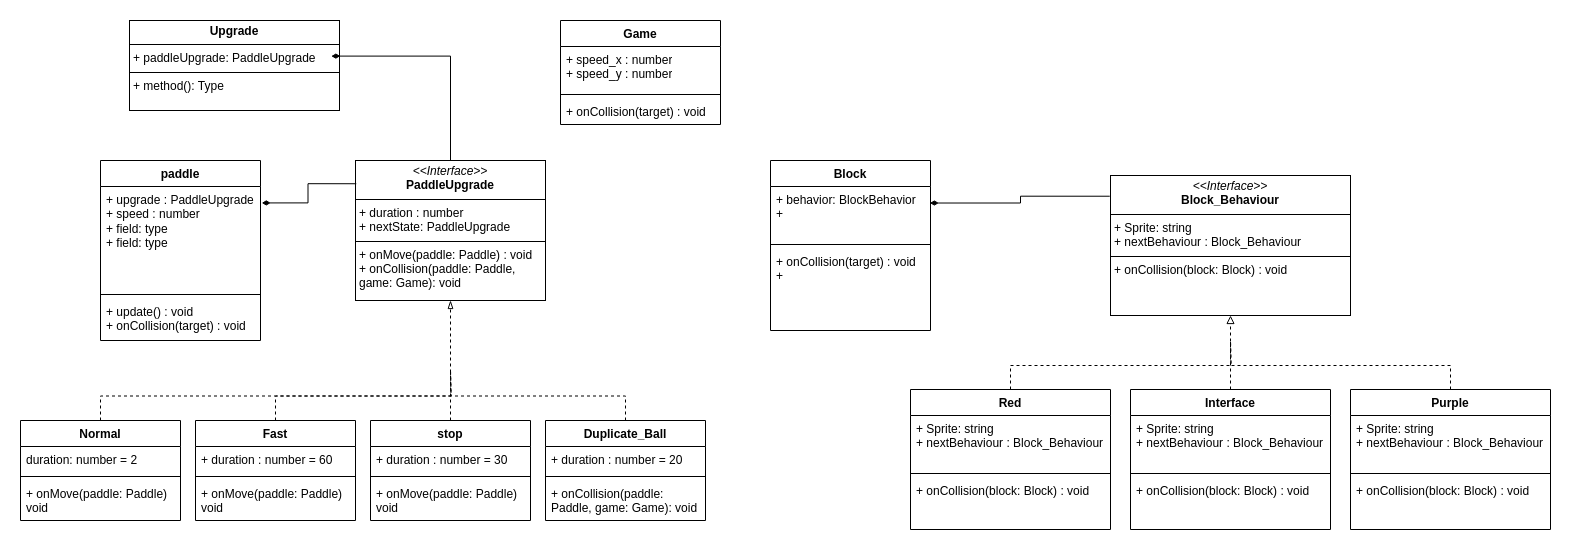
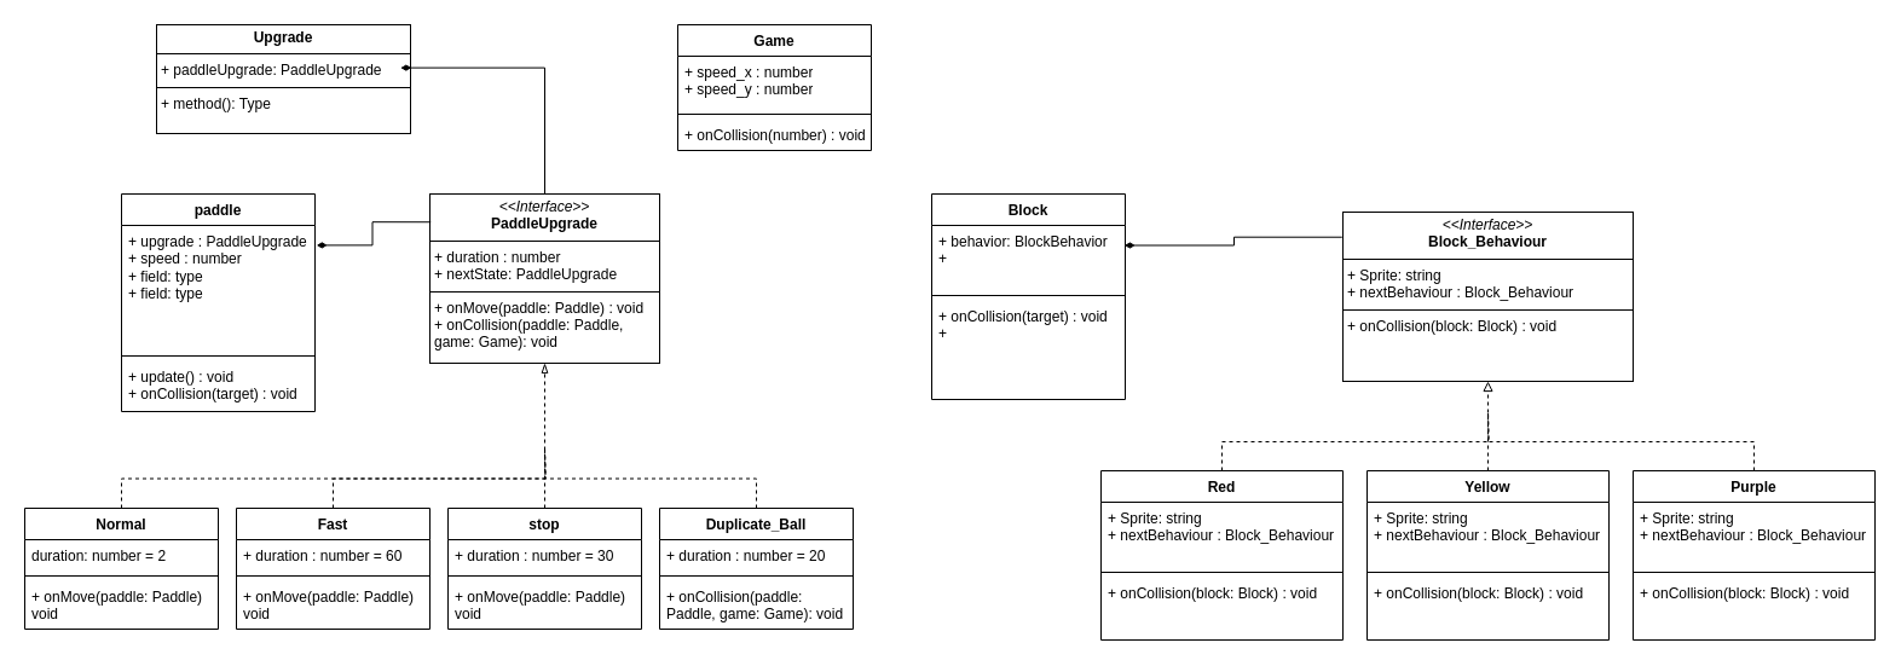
  <mxCell id="0" />
  <mxCell id="1" parent="0" />
  <mxCell id="2" style="edgeStyle=orthogonalEdgeStyle;rounded=0;orthogonalLoop=1;jettySize=auto;html=1;exitX=0.5;exitY=0;exitDx=0;exitDy=0;endArrow=none;startFill=0;dashed=1;" edge="1" parent="1" source="3"><mxGeometry relative="1" as="geometry"><mxPoint x="450" y="370" as="targetPoint" /></mxGeometry></mxCell>
  <mxCell id="3" value="Fast" style="swimlane;fontStyle=1;align=center;verticalAlign=top;childLayout=stackLayout;horizontal=1;startSize=26;horizontalStack=0;resizeParent=1;resizeParentMax=0;resizeLast=0;collapsible=1;marginBottom=0;whiteSpace=wrap;html=1;" vertex="1" parent="1"><mxGeometry x="195" y="420" width="160" height="100" as="geometry" /></mxCell>
  <mxCell id="4" value="+ duration : number = 60" style="text;strokeColor=none;fillColor=none;align=left;verticalAlign=top;spacingLeft=4;spacingRight=4;overflow=hidden;rotatable=0;points=[[0,0.5],[1,0.5]];portConstraint=eastwest;whiteSpace=wrap;html=1;" vertex="1" parent="3"><mxGeometry y="26" width="160" height="26" as="geometry" /></mxCell>
  <mxCell id="5" value="" style="line;strokeWidth=1;fillColor=none;align=left;verticalAlign=middle;spacingTop=-1;spacingLeft=3;spacingRight=3;rotatable=0;labelPosition=right;points=[];portConstraint=eastwest;strokeColor=inherit;" vertex="1" parent="3"><mxGeometry y="52" width="160" height="8" as="geometry" /></mxCell>
  <mxCell id="6" value="+ onMove(paddle: Paddle) void" style="text;strokeColor=none;fillColor=none;align=left;verticalAlign=top;spacingLeft=4;spacingRight=4;overflow=hidden;rotatable=0;points=[[0,0.5],[1,0.5]];portConstraint=eastwest;whiteSpace=wrap;html=1;" vertex="1" parent="3"><mxGeometry y="60" width="160" height="40" as="geometry" /></mxCell>
  <mxCell id="7" style="edgeStyle=orthogonalEdgeStyle;rounded=0;orthogonalLoop=1;jettySize=auto;html=1;exitX=0.5;exitY=0;exitDx=0;exitDy=0;endArrow=none;startFill=0;dashed=1;" edge="1" parent="1" source="8"><mxGeometry relative="1" as="geometry"><mxPoint x="450" y="370" as="targetPoint" /></mxGeometry></mxCell>
  <mxCell id="8" value="Duplicate_Ball" style="swimlane;fontStyle=1;align=center;verticalAlign=top;childLayout=stackLayout;horizontal=1;startSize=26;horizontalStack=0;resizeParent=1;resizeParentMax=0;resizeLast=0;collapsible=1;marginBottom=0;whiteSpace=wrap;html=1;" vertex="1" parent="1"><mxGeometry x="545" y="420" width="160" height="100" as="geometry" /></mxCell>
  <mxCell id="9" value="+ duration : number = 20" style="text;strokeColor=none;fillColor=none;align=left;verticalAlign=top;spacingLeft=4;spacingRight=4;overflow=hidden;rotatable=0;points=[[0,0.5],[1,0.5]];portConstraint=eastwest;whiteSpace=wrap;html=1;" vertex="1" parent="8"><mxGeometry y="26" width="160" height="26" as="geometry" /></mxCell>
  <mxCell id="10" value="" style="line;strokeWidth=1;fillColor=none;align=left;verticalAlign=middle;spacingTop=-1;spacingLeft=3;spacingRight=3;rotatable=0;labelPosition=right;points=[];portConstraint=eastwest;strokeColor=inherit;" vertex="1" parent="8"><mxGeometry y="52" width="160" height="8" as="geometry" /></mxCell>
  <mxCell id="11" value="+ onCollision(paddle: Paddle, game: Game): void" style="text;strokeColor=none;fillColor=none;align=left;verticalAlign=top;spacingLeft=4;spacingRight=4;overflow=hidden;rotatable=0;points=[[0,0.5],[1,0.5]];portConstraint=eastwest;whiteSpace=wrap;html=1;" vertex="1" parent="8"><mxGeometry y="60" width="160" height="40" as="geometry" /></mxCell>
  <mxCell id="12" value="paddle" style="swimlane;fontStyle=1;align=center;verticalAlign=top;childLayout=stackLayout;horizontal=1;startSize=26;horizontalStack=0;resizeParent=1;resizeParentMax=0;resizeLast=0;collapsible=1;marginBottom=0;whiteSpace=wrap;html=1;" vertex="1" parent="1"><mxGeometry x="100" y="160" width="160" height="180" as="geometry" /></mxCell>
  <mxCell id="13" value="+ upgrade : PaddleUpgrade&lt;div&gt;+ speed : number&lt;/div&gt;&lt;div&gt;+ field: type&lt;/div&gt;&lt;div&gt;+ field: type&lt;/div&gt;" style="text;strokeColor=none;fillColor=none;align=left;verticalAlign=top;spacingLeft=4;spacingRight=4;overflow=hidden;rotatable=0;points=[[0,0.5],[1,0.5]];portConstraint=eastwest;whiteSpace=wrap;html=1;" vertex="1" parent="12"><mxGeometry y="26" width="160" height="104" as="geometry" /></mxCell>
  <mxCell id="14" value="" style="line;strokeWidth=1;fillColor=none;align=left;verticalAlign=middle;spacingTop=-1;spacingLeft=3;spacingRight=3;rotatable=0;labelPosition=right;points=[];portConstraint=eastwest;strokeColor=inherit;" vertex="1" parent="12"><mxGeometry y="130" width="160" height="8" as="geometry" /></mxCell>
  <mxCell id="15" value="+ update() : void&lt;div&gt;+ onCollision(target) : void&lt;/div&gt;" style="text;strokeColor=none;fillColor=none;align=left;verticalAlign=top;spacingLeft=4;spacingRight=4;overflow=hidden;rotatable=0;points=[[0,0.5],[1,0.5]];portConstraint=eastwest;whiteSpace=wrap;html=1;" vertex="1" parent="12"><mxGeometry y="138" width="160" height="42" as="geometry" /></mxCell>
  <mxCell id="16" value="&lt;p style=&quot;margin:0px;margin-top:4px;text-align:center;&quot;&gt;&lt;i&gt;&amp;lt;&amp;lt;Interface&amp;gt;&amp;gt;&lt;/i&gt;&lt;br&gt;&lt;b&gt;PaddleUpgrade&lt;/b&gt;&lt;/p&gt;&lt;hr size=&quot;1&quot; style=&quot;border-style:solid;&quot;&gt;&lt;p style=&quot;margin:0px;margin-left:4px;&quot;&gt;+ duration : number&lt;/p&gt;&lt;p style=&quot;margin:0px;margin-left:4px;&quot;&gt;+ nextState: PaddleUpgrade&lt;/p&gt;&lt;hr size=&quot;1&quot; style=&quot;border-style:solid;&quot;&gt;&lt;p style=&quot;margin:0px;margin-left:4px;&quot;&gt;+ onMove(paddle: Paddle) : void&amp;nbsp;&lt;br&gt;+ onCollision(paddle: Paddle, game: Game): void&lt;/p&gt;" style="verticalAlign=top;align=left;overflow=fill;html=1;whiteSpace=wrap;" vertex="1" parent="1"><mxGeometry x="355" y="160" width="190" height="140" as="geometry" /></mxCell>
  <mxCell id="17" style="edgeStyle=orthogonalEdgeStyle;rounded=0;orthogonalLoop=1;jettySize=auto;html=1;exitX=0.5;exitY=0;exitDx=0;exitDy=0;entryX=0.5;entryY=1;entryDx=0;entryDy=0;dashed=1;endArrow=blockThin;endFill=0;" edge="1" parent="1" source="18" target="16"><mxGeometry relative="1" as="geometry" /></mxCell>
  <mxCell id="18" value="stop" style="swimlane;fontStyle=1;align=center;verticalAlign=top;childLayout=stackLayout;horizontal=1;startSize=26;horizontalStack=0;resizeParent=1;resizeParentMax=0;resizeLast=0;collapsible=1;marginBottom=0;whiteSpace=wrap;html=1;" vertex="1" parent="1"><mxGeometry x="370" y="420" width="160" height="100" as="geometry" /></mxCell>
  <mxCell id="19" value="+ duration : number = 30" style="text;strokeColor=none;fillColor=none;align=left;verticalAlign=top;spacingLeft=4;spacingRight=4;overflow=hidden;rotatable=0;points=[[0,0.5],[1,0.5]];portConstraint=eastwest;whiteSpace=wrap;html=1;" vertex="1" parent="18"><mxGeometry y="26" width="160" height="26" as="geometry" /></mxCell>
  <mxCell id="20" value="" style="line;strokeWidth=1;fillColor=none;align=left;verticalAlign=middle;spacingTop=-1;spacingLeft=3;spacingRight=3;rotatable=0;labelPosition=right;points=[];portConstraint=eastwest;strokeColor=inherit;" vertex="1" parent="18"><mxGeometry y="52" width="160" height="8" as="geometry" /></mxCell>
  <mxCell id="21" value="+ onMove(paddle: Paddle) void" style="text;strokeColor=none;fillColor=none;align=left;verticalAlign=top;spacingLeft=4;spacingRight=4;overflow=hidden;rotatable=0;points=[[0,0.5],[1,0.5]];portConstraint=eastwest;whiteSpace=wrap;html=1;" vertex="1" parent="18"><mxGeometry y="60" width="160" height="40" as="geometry" /></mxCell>
  <mxCell id="22" style="edgeStyle=orthogonalEdgeStyle;rounded=0;orthogonalLoop=1;jettySize=auto;html=1;exitX=1.008;exitY=0.158;exitDx=0;exitDy=0;entryX=0.004;entryY=0.166;entryDx=0;entryDy=0;entryPerimeter=0;exitPerimeter=0;startArrow=diamondThin;startFill=1;endArrow=none;" edge="1" parent="1" source="13" target="16"><mxGeometry relative="1" as="geometry" /></mxCell>
  <mxCell id="23" style="edgeStyle=orthogonalEdgeStyle;rounded=0;orthogonalLoop=1;jettySize=auto;html=1;exitX=0.5;exitY=0;exitDx=0;exitDy=0;endArrow=none;startFill=0;dashed=1;" edge="1" parent="1" source="24"><mxGeometry relative="1" as="geometry"><mxPoint x="450" y="370" as="targetPoint" /></mxGeometry></mxCell>
  <mxCell id="24" value="Normal" style="swimlane;fontStyle=1;align=center;verticalAlign=top;childLayout=stackLayout;horizontal=1;startSize=26;horizontalStack=0;resizeParent=1;resizeParentMax=0;resizeLast=0;collapsible=1;marginBottom=0;whiteSpace=wrap;html=1;" vertex="1" parent="1"><mxGeometry x="20" y="420" width="160" height="100" as="geometry" /></mxCell>
  <mxCell id="25" value="duration: number = 2" style="text;strokeColor=none;fillColor=none;align=left;verticalAlign=top;spacingLeft=4;spacingRight=4;overflow=hidden;rotatable=0;points=[[0,0.5],[1,0.5]];portConstraint=eastwest;whiteSpace=wrap;html=1;" vertex="1" parent="24"><mxGeometry y="26" width="160" height="26" as="geometry" /></mxCell>
  <mxCell id="26" value="" style="line;strokeWidth=1;fillColor=none;align=left;verticalAlign=middle;spacingTop=-1;spacingLeft=3;spacingRight=3;rotatable=0;labelPosition=right;points=[];portConstraint=eastwest;strokeColor=inherit;" vertex="1" parent="24"><mxGeometry y="52" width="160" height="8" as="geometry" /></mxCell>
  <mxCell id="27" value="+ onMove(paddle: Paddle) void" style="text;strokeColor=none;fillColor=none;align=left;verticalAlign=top;spacingLeft=4;spacingRight=4;overflow=hidden;rotatable=0;points=[[0,0.5],[1,0.5]];portConstraint=eastwest;whiteSpace=wrap;html=1;" vertex="1" parent="24"><mxGeometry y="60" width="160" height="40" as="geometry" /></mxCell>
  <mxCell id="28" style="edgeStyle=orthogonalEdgeStyle;rounded=0;orthogonalLoop=1;jettySize=auto;html=1;exitX=0.5;exitY=0;exitDx=0;exitDy=0;endArrow=none;startFill=0;dashed=1;" edge="1" parent="1" source="29"><mxGeometry relative="1" as="geometry"><mxPoint x="1230" y="340" as="targetPoint" /></mxGeometry></mxCell>
  <mxCell id="29" value="Red" style="swimlane;fontStyle=1;align=center;verticalAlign=top;childLayout=stackLayout;horizontal=1;startSize=26;horizontalStack=0;resizeParent=1;resizeParentMax=0;resizeLast=0;collapsible=1;marginBottom=0;whiteSpace=wrap;html=1;" vertex="1" parent="1"><mxGeometry x="910" y="389" width="200" height="140" as="geometry" /></mxCell>
  <mxCell id="30" value="+ Sprite: string&lt;br&gt;+ nextBehaviour : Block_Behaviour" style="text;strokeColor=none;fillColor=none;align=left;verticalAlign=top;spacingLeft=4;spacingRight=4;overflow=hidden;rotatable=0;points=[[0,0.5],[1,0.5]];portConstraint=eastwest;whiteSpace=wrap;html=1;" vertex="1" parent="29"><mxGeometry y="26" width="200" height="54" as="geometry" /></mxCell>
  <mxCell id="31" value="" style="line;strokeWidth=1;fillColor=none;align=left;verticalAlign=middle;spacingTop=-1;spacingLeft=3;spacingRight=3;rotatable=0;labelPosition=right;points=[];portConstraint=eastwest;strokeColor=inherit;" vertex="1" parent="29"><mxGeometry y="80" width="200" height="8" as="geometry" /></mxCell>
  <mxCell id="32" value="+ onCollision(block: Block) : void" style="text;strokeColor=none;fillColor=none;align=left;verticalAlign=top;spacingLeft=4;spacingRight=4;overflow=hidden;rotatable=0;points=[[0,0.5],[1,0.5]];portConstraint=eastwest;whiteSpace=wrap;html=1;" vertex="1" parent="29"><mxGeometry y="88" width="200" height="52" as="geometry" /></mxCell>
  <mxCell id="33" value="Block" style="swimlane;fontStyle=1;align=center;verticalAlign=top;childLayout=stackLayout;horizontal=1;startSize=26;horizontalStack=0;resizeParent=1;resizeParentMax=0;resizeLast=0;collapsible=1;marginBottom=0;whiteSpace=wrap;html=1;" vertex="1" parent="1"><mxGeometry x="770" y="160" width="160" height="170" as="geometry" /></mxCell>
  <mxCell id="34" value="+ behavior: BlockBehavior&lt;div&gt;+&lt;br&gt;&lt;div&gt;&lt;br&gt;&lt;/div&gt;&lt;/div&gt;" style="text;strokeColor=none;fillColor=none;align=left;verticalAlign=top;spacingLeft=4;spacingRight=4;overflow=hidden;rotatable=0;points=[[0,0.5],[1,0.5]];portConstraint=eastwest;whiteSpace=wrap;html=1;" vertex="1" parent="33"><mxGeometry y="26" width="160" height="54" as="geometry" /></mxCell>
  <mxCell id="35" value="" style="line;strokeWidth=1;fillColor=none;align=left;verticalAlign=middle;spacingTop=-1;spacingLeft=3;spacingRight=3;rotatable=0;labelPosition=right;points=[];portConstraint=eastwest;strokeColor=inherit;" vertex="1" parent="33"><mxGeometry y="80" width="160" height="8" as="geometry" /></mxCell>
  <mxCell id="36" value="+ onCollision(target) : void&lt;div&gt;+&lt;/div&gt;" style="text;strokeColor=none;fillColor=none;align=left;verticalAlign=top;spacingLeft=4;spacingRight=4;overflow=hidden;rotatable=0;points=[[0,0.5],[1,0.5]];portConstraint=eastwest;whiteSpace=wrap;html=1;" vertex="1" parent="33"><mxGeometry y="88" width="160" height="82" as="geometry" /></mxCell>
  <mxCell id="37" value="&lt;p style=&quot;margin:0px;margin-top:4px;text-align:center;&quot;&gt;&lt;i&gt;&amp;lt;&amp;lt;Interface&amp;gt;&amp;gt;&lt;/i&gt;&lt;br&gt;&lt;b&gt;Block_Behaviour&lt;/b&gt;&lt;/p&gt;&lt;hr size=&quot;1&quot; style=&quot;border-style:solid;&quot;&gt;&lt;p style=&quot;margin:0px;margin-left:4px;&quot;&gt;+ Sprite: string&lt;br&gt;+ nextBehaviour : Block_Behaviour&lt;/p&gt;&lt;hr size=&quot;1&quot; style=&quot;border-style:solid;&quot;&gt;&lt;p style=&quot;margin:0px;margin-left:4px;&quot;&gt;+ onCollision(block: Block) : void&lt;br&gt;&lt;/p&gt;" style="verticalAlign=top;align=left;overflow=fill;html=1;whiteSpace=wrap;" vertex="1" parent="1"><mxGeometry x="1110" y="175" width="240" height="140" as="geometry" /></mxCell>
  <mxCell id="38" style="edgeStyle=orthogonalEdgeStyle;rounded=0;orthogonalLoop=1;jettySize=auto;html=1;entryX=0.996;entryY=0.306;entryDx=0;entryDy=0;entryPerimeter=0;endArrow=diamondThin;endFill=1;exitX=-0.003;exitY=0.148;exitDx=0;exitDy=0;exitPerimeter=0;" edge="1" parent="1" source="37" target="34"><mxGeometry relative="1" as="geometry" /></mxCell>
  <mxCell id="39" style="edgeStyle=orthogonalEdgeStyle;rounded=0;orthogonalLoop=1;jettySize=auto;html=1;exitX=0.5;exitY=0;exitDx=0;exitDy=0;dashed=1;endArrow=none;startFill=0;" edge="1" parent="1" source="40"><mxGeometry relative="1" as="geometry"><mxPoint x="1230" y="340" as="targetPoint" /></mxGeometry></mxCell>
  <mxCell id="40" value="Purple" style="swimlane;fontStyle=1;align=center;verticalAlign=top;childLayout=stackLayout;horizontal=1;startSize=26;horizontalStack=0;resizeParent=1;resizeParentMax=0;resizeLast=0;collapsible=1;marginBottom=0;whiteSpace=wrap;html=1;" vertex="1" parent="1"><mxGeometry x="1350" y="389" width="200" height="140" as="geometry" /></mxCell>
  <mxCell id="41" value="+ Sprite: string&lt;br&gt;+ nextBehaviour : Block_Behaviour" style="text;strokeColor=none;fillColor=none;align=left;verticalAlign=top;spacingLeft=4;spacingRight=4;overflow=hidden;rotatable=0;points=[[0,0.5],[1,0.5]];portConstraint=eastwest;whiteSpace=wrap;html=1;" vertex="1" parent="40"><mxGeometry y="26" width="200" height="54" as="geometry" /></mxCell>
  <mxCell id="42" value="" style="line;strokeWidth=1;fillColor=none;align=left;verticalAlign=middle;spacingTop=-1;spacingLeft=3;spacingRight=3;rotatable=0;labelPosition=right;points=[];portConstraint=eastwest;strokeColor=inherit;" vertex="1" parent="40"><mxGeometry y="80" width="200" height="8" as="geometry" /></mxCell>
  <mxCell id="43" value="+ onCollision(block: Block) : void" style="text;strokeColor=none;fillColor=none;align=left;verticalAlign=top;spacingLeft=4;spacingRight=4;overflow=hidden;rotatable=0;points=[[0,0.5],[1,0.5]];portConstraint=eastwest;whiteSpace=wrap;html=1;" vertex="1" parent="40"><mxGeometry y="88" width="200" height="52" as="geometry" /></mxCell>
  <mxCell id="44" style="edgeStyle=orthogonalEdgeStyle;rounded=0;orthogonalLoop=1;jettySize=auto;html=1;exitX=0.5;exitY=0;exitDx=0;exitDy=0;dashed=1;endArrow=block;endFill=0;" edge="1" parent="1" source="45" target="37"><mxGeometry relative="1" as="geometry" /></mxCell>
- <mxCell id="45" value="Interface" style="swimlane;fontStyle=1;align=center;verticalAlign=top;childLayout=stackLayout;horizontal=1;startSize=26;horizontalStack=0;resizeParent=1;resizeParentMax=0;resizeLast=0;collapsible=1;marginBottom=0;whiteSpace=wrap;html=1;" vertex="1" parent="1"><mxGeometry x="1130" y="389" width="200" height="140" as="geometry" /></mxCell>
+ <mxCell id="45" value="Yellow" style="swimlane;fontStyle=1;align=center;verticalAlign=top;childLayout=stackLayout;horizontal=1;startSize=26;horizontalStack=0;resizeParent=1;resizeParentMax=0;resizeLast=0;collapsible=1;marginBottom=0;whiteSpace=wrap;html=1;" vertex="1" parent="1"><mxGeometry x="1130" y="389" width="200" height="140" as="geometry" /></mxCell>
  <mxCell id="46" value="+ Sprite: string&lt;br&gt;+ nextBehaviour : Block_Behaviour" style="text;strokeColor=none;fillColor=none;align=left;verticalAlign=top;spacingLeft=4;spacingRight=4;overflow=hidden;rotatable=0;points=[[0,0.5],[1,0.5]];portConstraint=eastwest;whiteSpace=wrap;html=1;" vertex="1" parent="45"><mxGeometry y="26" width="200" height="54" as="geometry" /></mxCell>
  <mxCell id="47" value="" style="line;strokeWidth=1;fillColor=none;align=left;verticalAlign=middle;spacingTop=-1;spacingLeft=3;spacingRight=3;rotatable=0;labelPosition=right;points=[];portConstraint=eastwest;strokeColor=inherit;" vertex="1" parent="45"><mxGeometry y="80" width="200" height="8" as="geometry" /></mxCell>
  <mxCell id="48" value="+ onCollision(block: Block) : void" style="text;strokeColor=none;fillColor=none;align=left;verticalAlign=top;spacingLeft=4;spacingRight=4;overflow=hidden;rotatable=0;points=[[0,0.5],[1,0.5]];portConstraint=eastwest;whiteSpace=wrap;html=1;" vertex="1" parent="45"><mxGeometry y="88" width="200" height="52" as="geometry" /></mxCell>
  <mxCell id="49" value="&lt;p style=&quot;margin:0px;margin-top:4px;text-align:center;&quot;&gt;&lt;b&gt;Upgrade&lt;/b&gt;&lt;/p&gt;&lt;hr size=&quot;1&quot; style=&quot;border-style:solid;&quot;&gt;&lt;p style=&quot;margin:0px;margin-left:4px;&quot;&gt;+ paddleUpgrade: PaddleUpgrade&lt;/p&gt;&lt;hr size=&quot;1&quot; style=&quot;border-style:solid;&quot;&gt;&lt;p style=&quot;margin:0px;margin-left:4px;&quot;&gt;+ method(): Type&lt;/p&gt;" style="verticalAlign=top;align=left;overflow=fill;html=1;whiteSpace=wrap;" vertex="1" parent="1"><mxGeometry x="129" y="20" width="210" height="90" as="geometry" /></mxCell>
  <mxCell id="50" style="edgeStyle=orthogonalEdgeStyle;rounded=0;orthogonalLoop=1;jettySize=auto;html=1;exitX=0.5;exitY=0;exitDx=0;exitDy=0;entryX=1.004;entryY=0.395;entryDx=0;entryDy=0;entryPerimeter=0;endArrow=diamondThin;endFill=1;" edge="1" parent="1" source="16" target="49"><mxGeometry relative="1" as="geometry" /></mxCell>
  <mxCell id="51" value="Game" style="swimlane;fontStyle=1;align=center;verticalAlign=top;childLayout=stackLayout;horizontal=1;startSize=26;horizontalStack=0;resizeParent=1;resizeParentMax=0;resizeLast=0;collapsible=1;marginBottom=0;whiteSpace=wrap;html=1;" vertex="1" parent="1"><mxGeometry x="560" y="20" width="160" height="104" as="geometry" /></mxCell>
  <mxCell id="52" value="+ speed_x : number&lt;div&gt;+ speed_y : number&lt;/div&gt;" style="text;strokeColor=none;fillColor=none;align=left;verticalAlign=top;spacingLeft=4;spacingRight=4;overflow=hidden;rotatable=0;points=[[0,0.5],[1,0.5]];portConstraint=eastwest;whiteSpace=wrap;html=1;" vertex="1" parent="51"><mxGeometry y="26" width="160" height="44" as="geometry" /></mxCell>
  <mxCell id="53" value="" style="line;strokeWidth=1;fillColor=none;align=left;verticalAlign=middle;spacingTop=-1;spacingLeft=3;spacingRight=3;rotatable=0;labelPosition=right;points=[];portConstraint=eastwest;strokeColor=inherit;" vertex="1" parent="51"><mxGeometry y="70" width="160" height="8" as="geometry" /></mxCell>
- <mxCell id="54" value="+ onCollision(target) : void" style="text;strokeColor=none;fillColor=none;align=left;verticalAlign=top;spacingLeft=4;spacingRight=4;overflow=hidden;rotatable=0;points=[[0,0.5],[1,0.5]];portConstraint=eastwest;whiteSpace=wrap;html=1;" vertex="1" parent="51"><mxGeometry y="78" width="160" height="26" as="geometry" /></mxCell>
+ <mxCell id="54" value="+ onCollision(number) : void" style="text;strokeColor=none;fillColor=none;align=left;verticalAlign=top;spacingLeft=4;spacingRight=4;overflow=hidden;rotatable=0;points=[[0,0.5],[1,0.5]];portConstraint=eastwest;whiteSpace=wrap;html=1;" vertex="1" parent="51"><mxGeometry y="78" width="160" height="26" as="geometry" /></mxCell>
